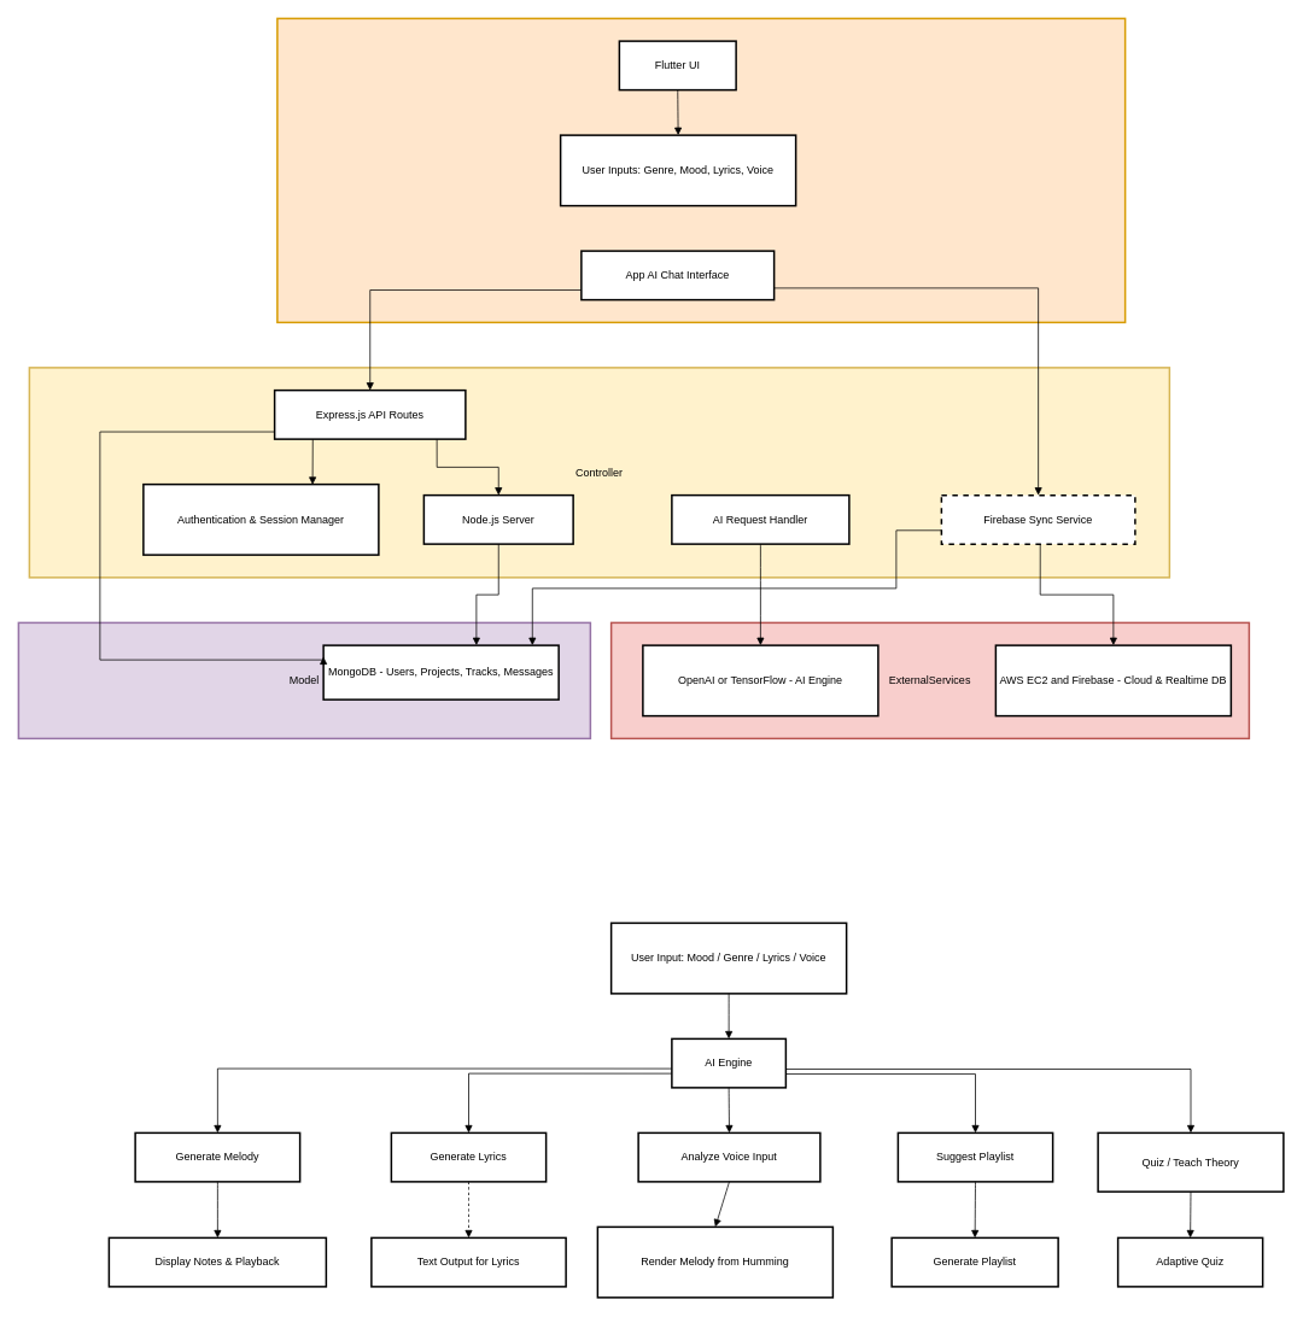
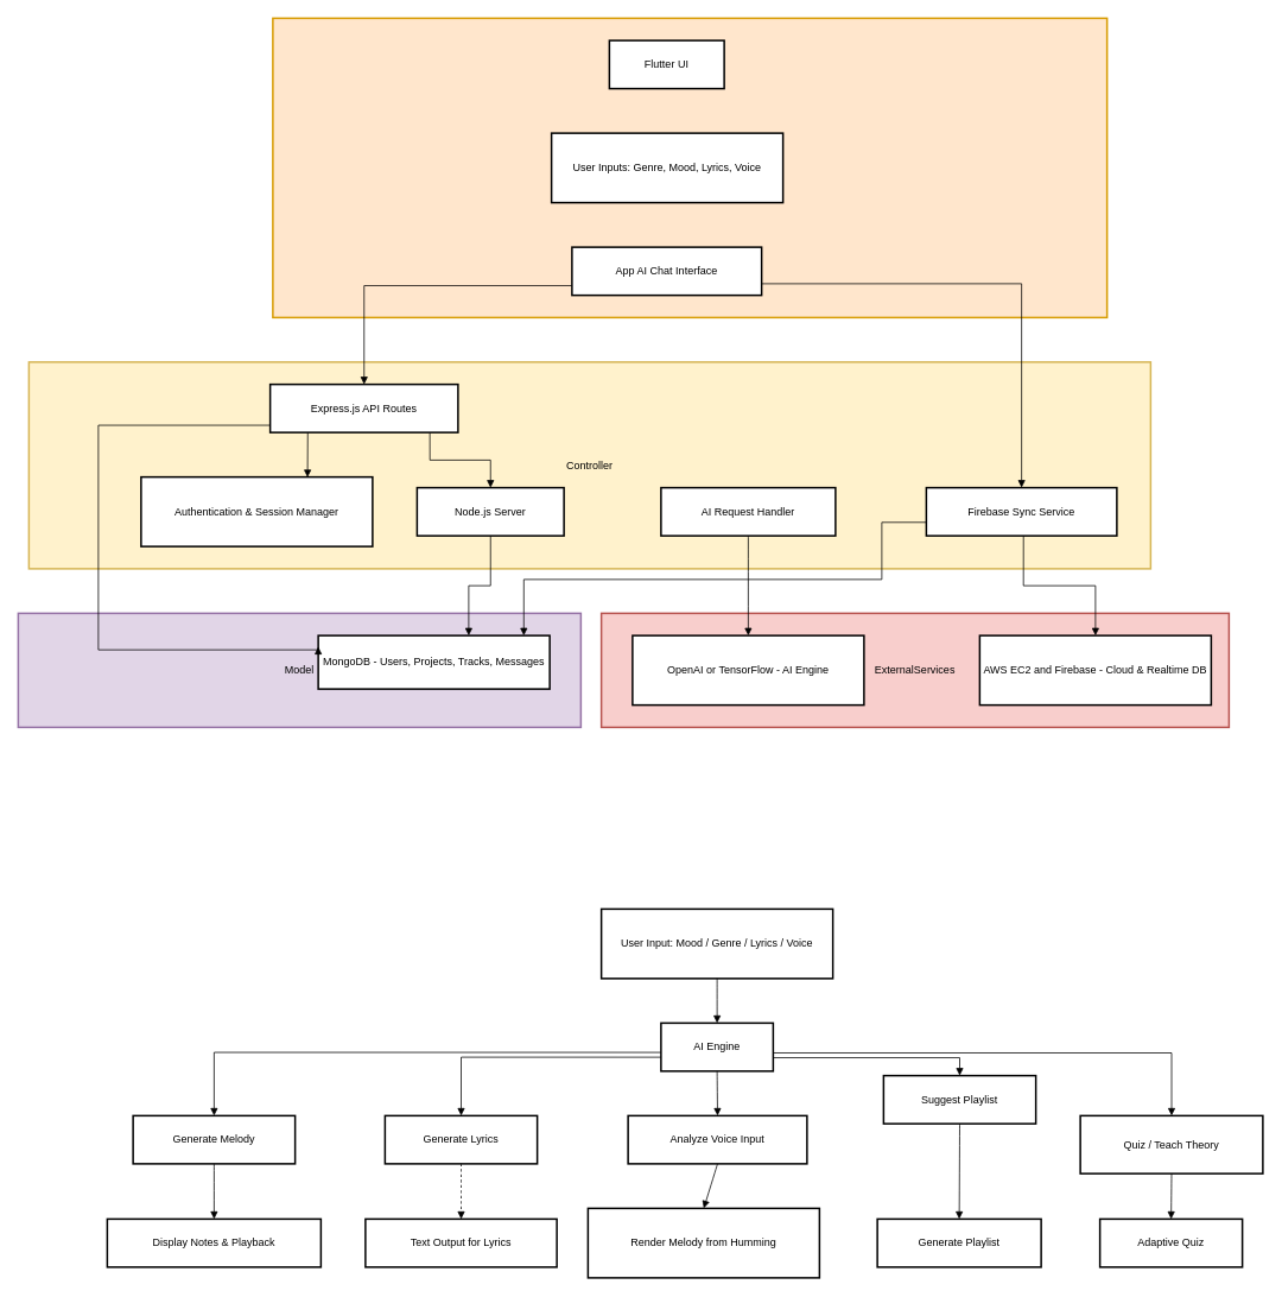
  <mxCell id="0" />
  <mxCell id="1" parent="0" />
  <mxCell id="2" value="ExternalServices" style="whiteSpace=wrap;strokeWidth=2;fillColor=#f8cecc;strokeColor=#b85450;" vertex="1" parent="1"><mxGeometry x="675" y="688" width="705" height="128" as="geometry" /></mxCell>
  <mxCell id="3" value="Model" style="whiteSpace=wrap;strokeWidth=2;fillColor=#e1d5e7;strokeColor=#9673a6;" vertex="1" parent="1"><mxGeometry x="20" y="688" width="632" height="128" as="geometry" /></mxCell>
  <mxCell id="4" value="Controller" style="whiteSpace=wrap;strokeWidth=2;fillColor=#fff2cc;strokeColor=#d6b656;" vertex="1" parent="1"><mxGeometry x="32" y="406" width="1260" height="232" as="geometry" /></mxCell>
  <mxCell id="5" value="View" style="whiteSpace=wrap;strokeWidth=2;fillColor=#ffe6cc;strokeColor=#d79b00;" vertex="1" parent="1"><mxGeometry x="306" y="20" width="937" height="336" as="geometry" /></mxCell>
  <mxCell id="6" value="Flutter UI" style="whiteSpace=wrap;strokeWidth=2;" vertex="1" parent="1"><mxGeometry x="684" y="45" width="129" height="54" as="geometry" /></mxCell>
  <mxCell id="7" value="User Inputs: Genre, Mood, Lyrics, Voice" style="whiteSpace=wrap;strokeWidth=2;" vertex="1" parent="1"><mxGeometry x="619" y="149" width="260" height="78" as="geometry" /></mxCell>
  <mxCell id="8" value="App AI Chat Interface" style="whiteSpace=wrap;strokeWidth=2;" vertex="1" parent="1"><mxGeometry x="642" y="277" width="213" height="54" as="geometry" /></mxCell>
  <mxCell id="9" value="Node.js Server" style="whiteSpace=wrap;strokeWidth=2;" vertex="1" parent="1"><mxGeometry x="468" y="547" width="165" height="54" as="geometry" /></mxCell>
  <mxCell id="10" value="Express.js API Routes" style="whiteSpace=wrap;strokeWidth=2;" vertex="1" parent="1"><mxGeometry x="303" y="431" width="211" height="54" as="geometry" /></mxCell>
  <mxCell id="11" value="Authentication &amp; Session Manager" style="whiteSpace=wrap;strokeWidth=2;" vertex="1" parent="1"><mxGeometry x="158" y="535" width="260" height="78" as="geometry" /></mxCell>
  <mxCell id="12" value="AI Request Handler" style="whiteSpace=wrap;strokeWidth=2;" vertex="1" parent="1"><mxGeometry x="742" y="547" width="196" height="54" as="geometry" /></mxCell>
- <mxCell id="13" value="Firebase Sync Service" style="whiteSpace=wrap;strokeWidth=2;dashed=1;" vertex="1" parent="1"><mxGeometry x="1040" y="547" width="214" height="54" as="geometry" /></mxCell>
+ <mxCell id="13" value="Firebase Sync Service" style="whiteSpace=wrap;strokeWidth=2;" vertex="1" parent="1"><mxGeometry x="1040" y="547" width="214" height="54" as="geometry" /></mxCell>
  <mxCell id="14" value="MongoDB - Users, Projects, Tracks, Messages" style="whiteSpace=wrap;strokeWidth=2;" vertex="1" parent="1"><mxGeometry x="357" y="713" width="260" height="60" as="geometry" /></mxCell>
  <mxCell id="15" value="OpenAI or TensorFlow - AI Engine" style="whiteSpace=wrap;strokeWidth=2;" vertex="1" parent="1"><mxGeometry x="710" y="713" width="260" height="78" as="geometry" /></mxCell>
  <mxCell id="16" value="AWS EC2 and Firebase - Cloud &amp; Realtime DB" style="whiteSpace=wrap;strokeWidth=2;" vertex="1" parent="1"><mxGeometry x="1100" y="713" width="260" height="78" as="geometry" /></mxCell>
- <mxCell id="17" value="" style="curved=1;startArrow=none;endArrow=block;exitX=0.5;exitY=1;entryX=0.5;entryY=0;rounded=0;" edge="1" parent="1" source="6" target="7"><mxGeometry relative="1" as="geometry"><Array as="points" /></mxGeometry></mxCell>
  <mxCell id="18" value="" style="startArrow=none;endArrow=block;exitX=0;exitY=0.8;entryX=0.5;entryY=0;rounded=0;edgeStyle=orthogonalEdgeStyle;" edge="1" parent="1" source="8" target="10"><mxGeometry relative="1" as="geometry" /></mxCell>
  <mxCell id="19" value="" style="startArrow=none;endArrow=block;exitX=1;exitY=0.76;entryX=0.5;entryY=0;rounded=0;edgeStyle=orthogonalEdgeStyle;" edge="1" parent="1" source="8" target="13"><mxGeometry relative="1" as="geometry" /></mxCell>
  <mxCell id="20" value="" style="startArrow=none;endArrow=block;exitX=0.85;exitY=1;entryX=0.5;entryY=0;rounded=0;edgeStyle=orthogonalEdgeStyle;" edge="1" parent="1" source="10" target="9"><mxGeometry relative="1" as="geometry" /></mxCell>
  <mxCell id="21" value="" style="startArrow=none;endArrow=block;exitX=0.2;exitY=1;entryX=0.719;entryY=0.004;rounded=0;entryDx=0;entryDy=0;entryPerimeter=0;" edge="1" parent="1" source="10" target="11"><mxGeometry relative="1" as="geometry" /></mxCell>
  <mxCell id="22" value="" style="startArrow=none;endArrow=block;exitX=0;exitY=0.85;entryX=0;entryY=0.21;rounded=0;edgeStyle=orthogonalEdgeStyle;" edge="1" parent="1" source="10" target="14"><mxGeometry relative="1" as="geometry"><Array as="points"><mxPoint x="110" y="477" /><mxPoint x="110" y="729" /></Array></mxGeometry></mxCell>
  <mxCell id="23" value="" style="curved=1;startArrow=none;endArrow=block;exitX=0.5;exitY=1;entryX=0.5;entryY=0;rounded=0;" edge="1" parent="1" source="12" target="15"><mxGeometry relative="1" as="geometry"><Array as="points" /></mxGeometry></mxCell>
  <mxCell id="24" value="" style="startArrow=none;endArrow=block;exitX=0.51;exitY=1;entryX=0.5;entryY=0;rounded=0;edgeStyle=orthogonalEdgeStyle;" edge="1" parent="1" source="13" target="16"><mxGeometry relative="1" as="geometry" /></mxCell>
  <mxCell id="25" value="" style="startArrow=none;endArrow=block;exitX=0.5;exitY=1;entryX=0.65;entryY=0;rounded=0;edgeStyle=orthogonalEdgeStyle;" edge="1" parent="1" source="9" target="14"><mxGeometry relative="1" as="geometry" /></mxCell>
  <mxCell id="26" value="" style="startArrow=none;endArrow=block;exitX=0;exitY=0.72;entryX=0.888;entryY=0;rounded=0;edgeStyle=orthogonalEdgeStyle;entryDx=0;entryDy=0;entryPerimeter=0;" edge="1" parent="1" source="13" target="14"><mxGeometry relative="1" as="geometry"><Array as="points"><mxPoint x="990" y="586" /><mxPoint x="990" y="650" /><mxPoint x="588" y="650" /></Array></mxGeometry></mxCell>
  <mxCell id="27" value="User Input: Mood / Genre / Lyrics / Voice" style="whiteSpace=wrap;strokeWidth=2;" vertex="1" parent="1"><mxGeometry x="675" y="1020" width="260" height="78" as="geometry" /></mxCell>
  <mxCell id="28" value="AI Engine" style="whiteSpace=wrap;strokeWidth=2;" vertex="1" parent="1"><mxGeometry x="742" y="1148" width="126" height="54" as="geometry" /></mxCell>
  <mxCell id="29" value="Generate Melody" style="whiteSpace=wrap;strokeWidth=2;" vertex="1" parent="1"><mxGeometry x="149" y="1252" width="182" height="54" as="geometry" /></mxCell>
  <mxCell id="30" value="Generate Lyrics" style="whiteSpace=wrap;strokeWidth=2;" vertex="1" parent="1"><mxGeometry x="432" y="1252" width="171" height="54" as="geometry" /></mxCell>
  <mxCell id="31" value="Analyze Voice Input" style="whiteSpace=wrap;strokeWidth=2;" vertex="1" parent="1"><mxGeometry x="705" y="1252" width="201" height="54" as="geometry" /></mxCell>
- <mxCell id="32" value="Suggest Playlist" style="whiteSpace=wrap;strokeWidth=2;" vertex="1" parent="1"><mxGeometry x="992" y="1252" width="171" height="54" as="geometry" /></mxCell>
+ <mxCell id="32" value="Suggest Playlist" style="whiteSpace=wrap;strokeWidth=2;" vertex="1" parent="1"><mxGeometry x="992" y="1207" width="171" height="54" as="geometry" /></mxCell>
  <mxCell id="33" value="Quiz / Teach Theory" style="whiteSpace=wrap;strokeWidth=2;" vertex="1" parent="1"><mxGeometry x="1213" y="1252" width="205" height="65" as="geometry" /></mxCell>
  <mxCell id="34" value="Display Notes &amp; Playback" style="whiteSpace=wrap;strokeWidth=2;" vertex="1" parent="1"><mxGeometry x="120" y="1368" width="240" height="54" as="geometry" /></mxCell>
  <mxCell id="35" value="Text Output for Lyrics" style="whiteSpace=wrap;strokeWidth=2;" vertex="1" parent="1"><mxGeometry x="410" y="1368" width="215" height="54" as="geometry" /></mxCell>
  <mxCell id="36" value="Render Melody from Humming" style="whiteSpace=wrap;strokeWidth=2;" vertex="1" parent="1"><mxGeometry x="660" y="1356" width="260" height="78" as="geometry" /></mxCell>
  <mxCell id="37" value="Generate Playlist" style="whiteSpace=wrap;strokeWidth=2;" vertex="1" parent="1"><mxGeometry x="985" y="1368" width="184" height="54" as="geometry" /></mxCell>
  <mxCell id="38" value="Adaptive Quiz" style="whiteSpace=wrap;strokeWidth=2;" vertex="1" parent="1"><mxGeometry x="1235" y="1368" width="160" height="54" as="geometry" /></mxCell>
  <mxCell id="39" value="" style="curved=1;startArrow=none;endArrow=block;exitX=0.5;exitY=1;entryX=0.5;entryY=0;rounded=0;" edge="1" parent="1" source="27" target="28"><mxGeometry relative="1" as="geometry"><Array as="points" /></mxGeometry></mxCell>
  <mxCell id="40" value="" style="startArrow=none;endArrow=block;exitX=0;exitY=0.61;entryX=0.5;entryY=0;rounded=0;edgeStyle=orthogonalEdgeStyle;" edge="1" parent="1" source="28" target="29"><mxGeometry relative="1" as="geometry" /></mxCell>
  <mxCell id="41" value="" style="startArrow=none;endArrow=block;exitX=0;exitY=0.71;entryX=0.5;entryY=0;rounded=0;edgeStyle=orthogonalEdgeStyle;" edge="1" parent="1" source="28" target="30"><mxGeometry relative="1" as="geometry" /></mxCell>
  <mxCell id="42" value="" style="curved=1;startArrow=none;endArrow=block;exitX=0.5;exitY=1;entryX=0.5;entryY=0;rounded=0;" edge="1" parent="1" source="28" target="31"><mxGeometry relative="1" as="geometry"><Array as="points" /></mxGeometry></mxCell>
  <mxCell id="43" value="" style="startArrow=none;endArrow=block;exitX=1;exitY=0.72;entryX=0.5;entryY=0;rounded=0;edgeStyle=orthogonalEdgeStyle;" edge="1" parent="1" source="28" target="32"><mxGeometry relative="1" as="geometry" /></mxCell>
  <mxCell id="44" value="" style="startArrow=none;endArrow=block;exitX=1;exitY=0.62;entryX=0.5;entryY=0;rounded=0;edgeStyle=orthogonalEdgeStyle;" edge="1" parent="1" source="28" target="33"><mxGeometry relative="1" as="geometry" /></mxCell>
  <mxCell id="45" value="" style="curved=1;startArrow=none;endArrow=block;exitX=0.5;exitY=1;entryX=0.5;entryY=0;rounded=0;" edge="1" parent="1" source="29" target="34"><mxGeometry relative="1" as="geometry"><Array as="points" /></mxGeometry></mxCell>
  <mxCell id="46" value="" style="curved=1;startArrow=none;endArrow=block;exitX=0.5;exitY=1;entryX=0.5;entryY=0;rounded=0;dashed=1;" edge="1" parent="1" source="30" target="35"><mxGeometry relative="1" as="geometry"><Array as="points" /></mxGeometry></mxCell>
  <mxCell id="47" value="" style="curved=1;startArrow=none;endArrow=block;exitX=0.5;exitY=1;entryX=0.5;entryY=0;rounded=0;" edge="1" parent="1" source="31" target="36"><mxGeometry relative="1" as="geometry"><Array as="points" /></mxGeometry></mxCell>
  <mxCell id="48" value="" style="curved=1;startArrow=none;endArrow=block;exitX=0.5;exitY=1;entryX=0.5;entryY=0;rounded=0;" edge="1" parent="1" source="32" target="37"><mxGeometry relative="1" as="geometry"><Array as="points" /></mxGeometry></mxCell>
  <mxCell id="49" value="" style="curved=1;startArrow=none;endArrow=block;exitX=0.5;exitY=1;entryX=0.5;entryY=0;rounded=0;" edge="1" parent="1" source="33" target="38"><mxGeometry relative="1" as="geometry"><Array as="points" /></mxGeometry></mxCell>
